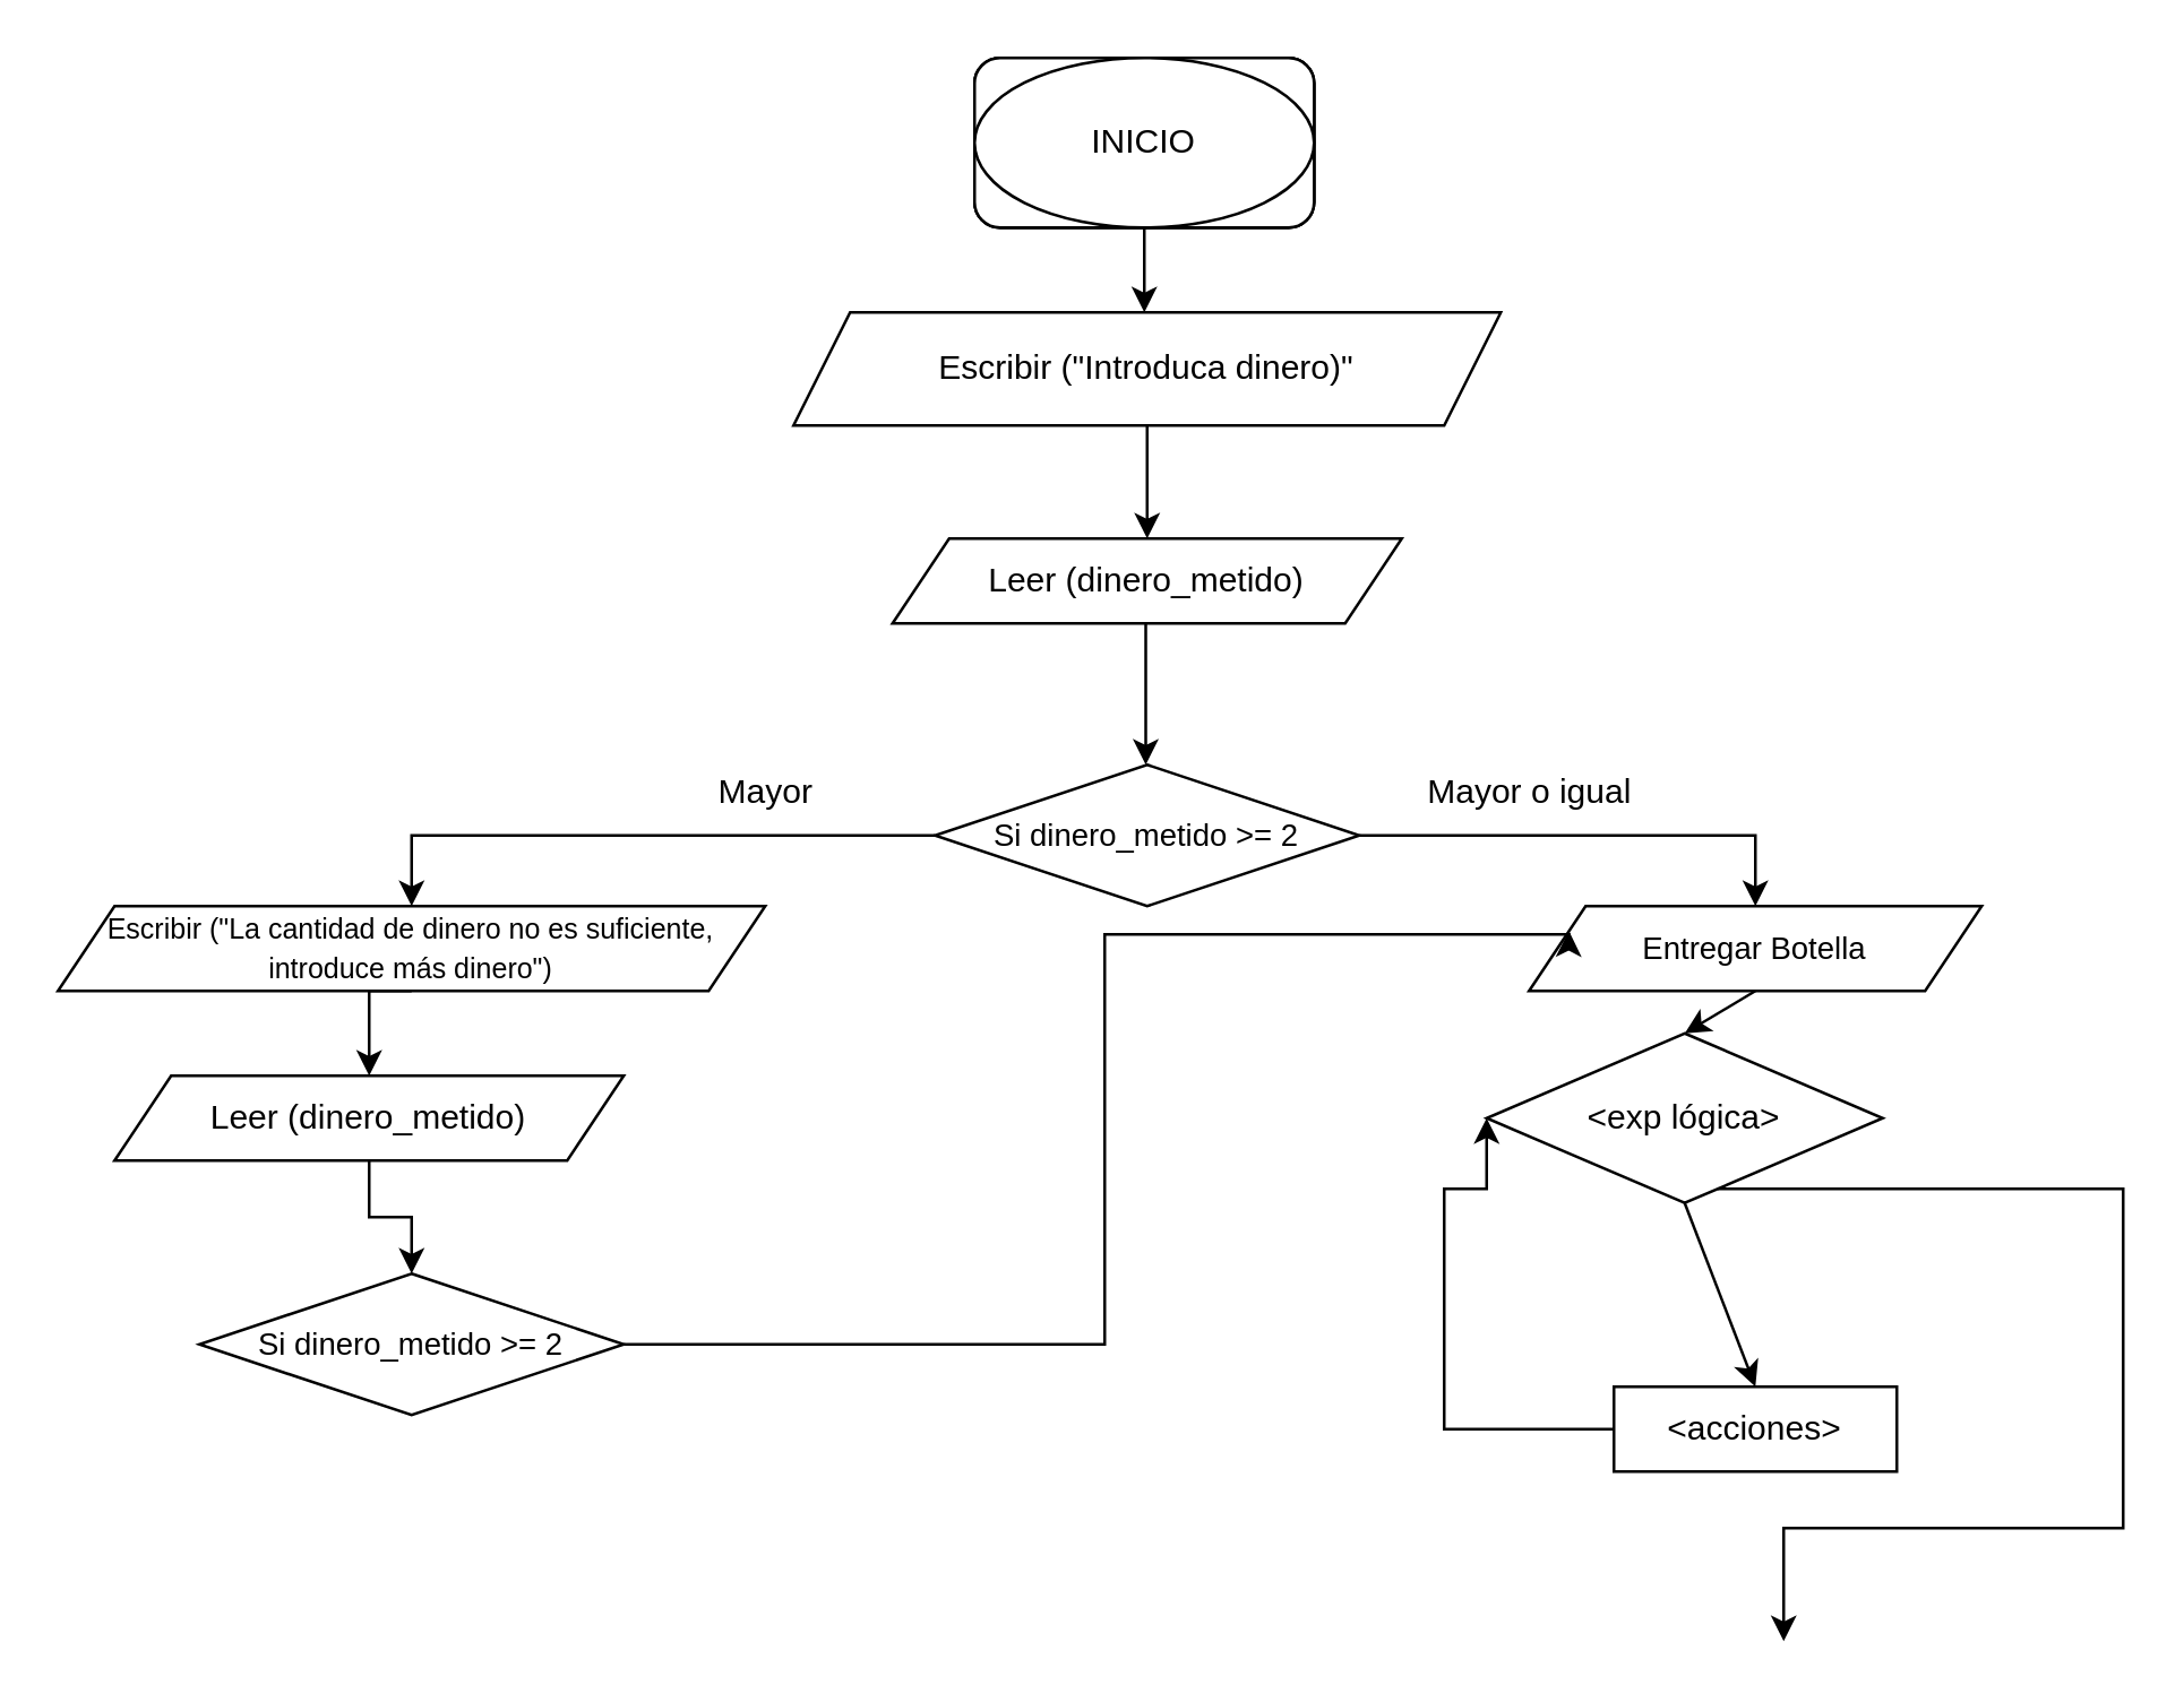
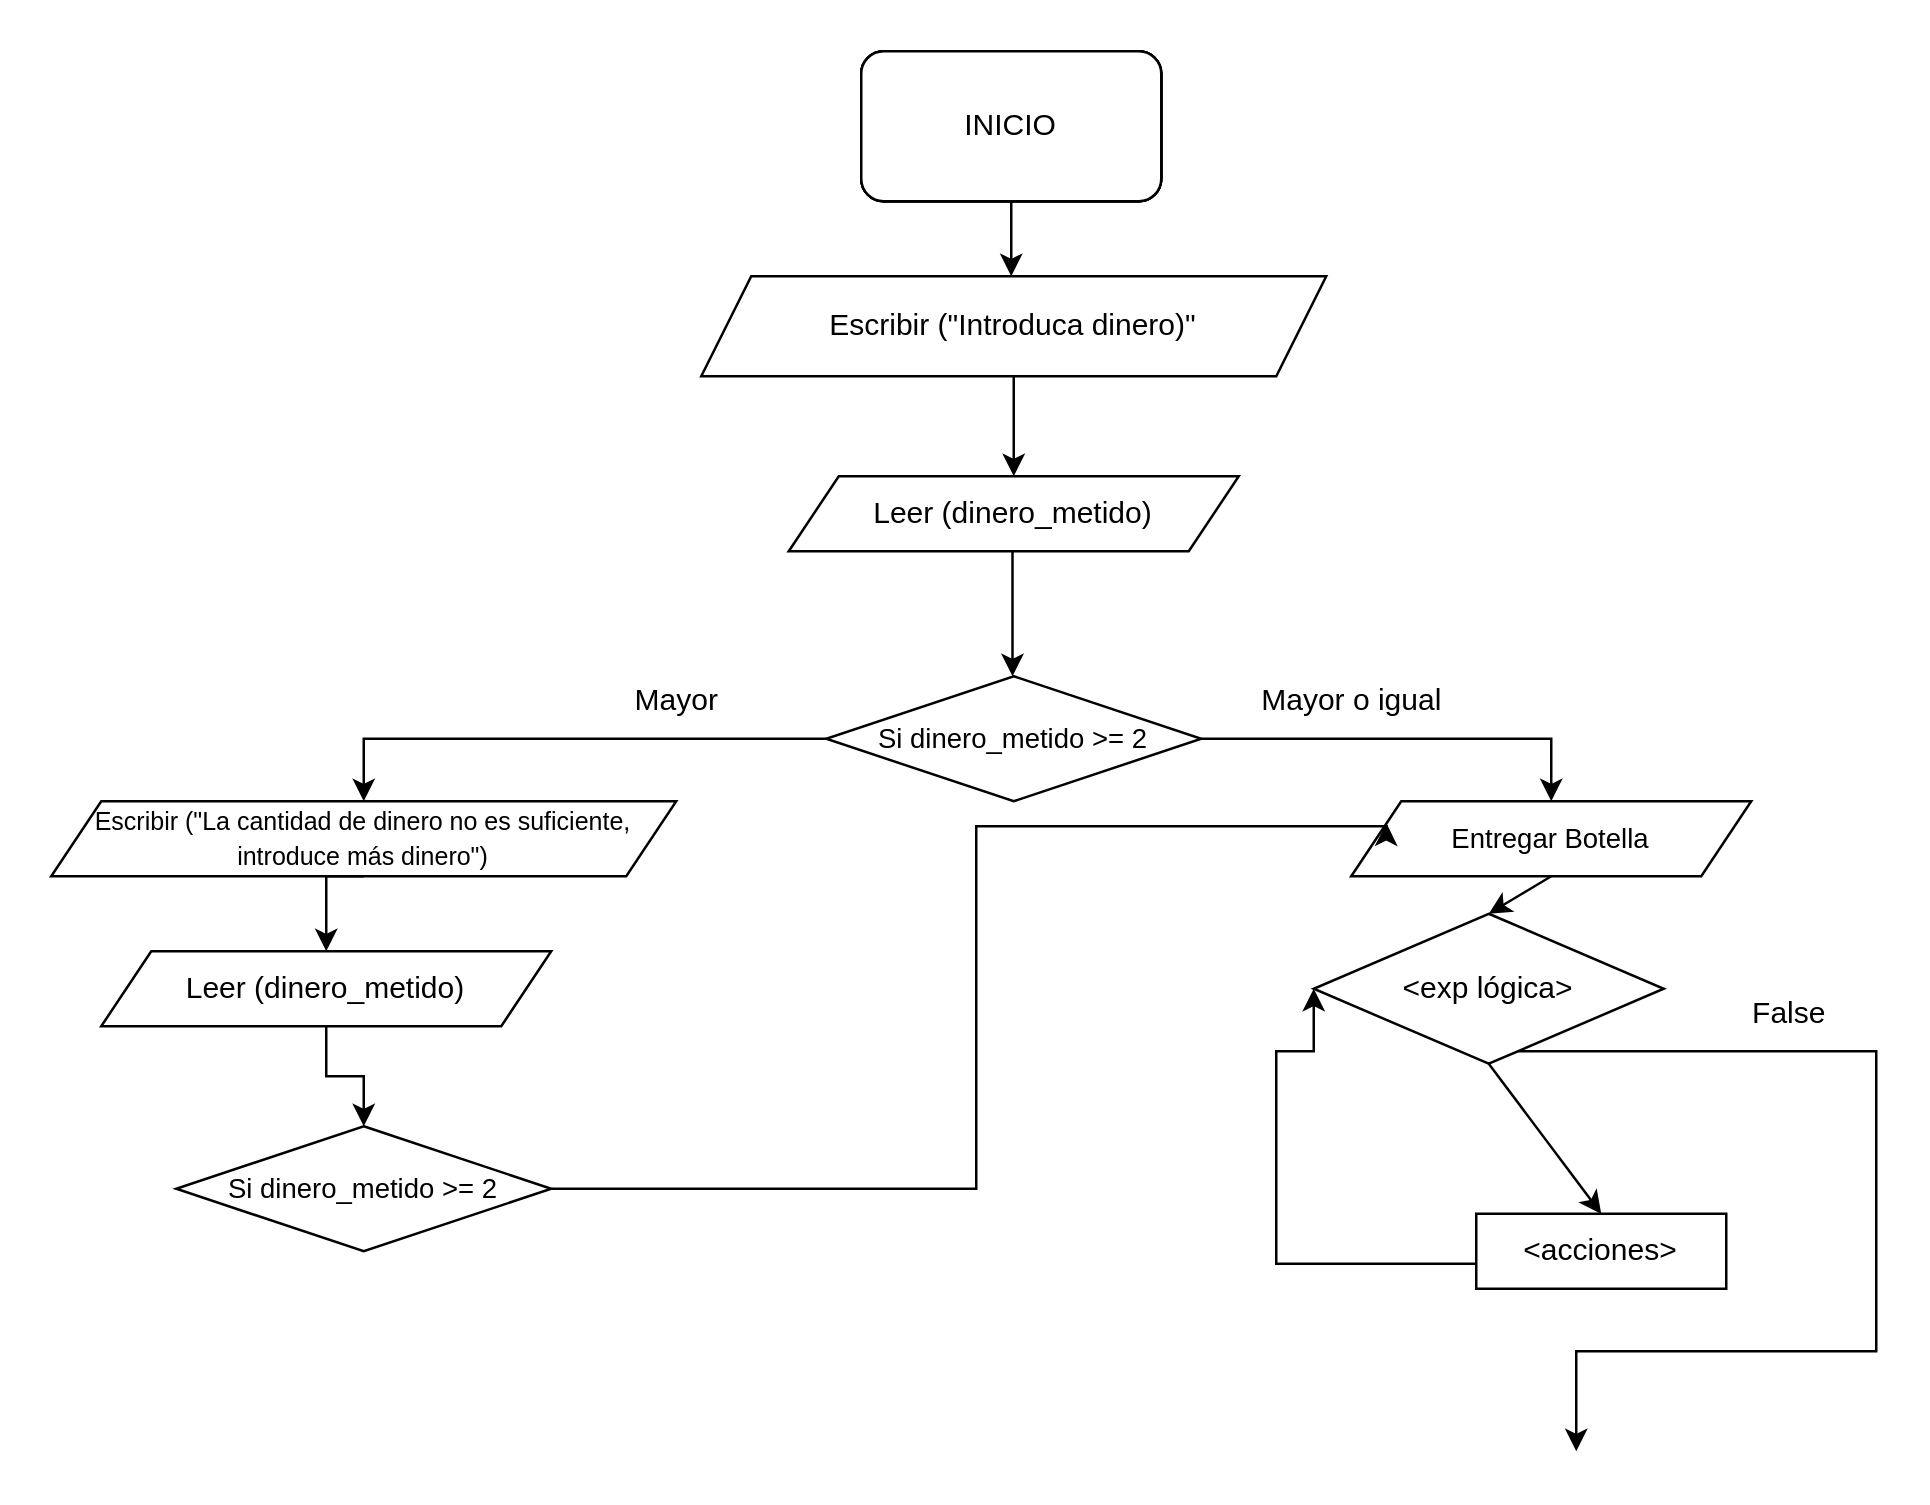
  <mxCell id="0" />
  <mxCell id="1" parent="0" />
  <mxCell id="2" value="" style="rounded=1;whiteSpace=wrap;html=1;" vertex="1" parent="1"><mxGeometry x="344" y="20" width="120" height="60" as="geometry" /></mxCell>
  <mxCell id="3" value="" style="rounded=1;whiteSpace=wrap;html=1;" vertex="1" parent="1"><mxGeometry x="344" y="20" width="120" height="60" as="geometry" /></mxCell>
  <mxCell id="4" value="" style="rounded=1;whiteSpace=wrap;html=1;" vertex="1" parent="1"><mxGeometry x="344" y="20" width="120" height="60" as="geometry" /></mxCell>
- <mxCell id="5" value="INICIO" style="ellipse;whiteSpace=wrap;html=1;" vertex="1" parent="1"><mxGeometry x="344" y="20" width="120" height="60" as="geometry" /></mxCell>
+ <mxCell id="5" value="INICIO" style="rounded=1;whiteSpace=wrap;html=1;" vertex="1" parent="1"><mxGeometry x="344" y="20" width="120" height="60" as="geometry" /></mxCell>
  <mxCell id="6" value="" style="endArrow=classic;html=1;rounded=0;exitX=0.5;exitY=1;exitDx=0;exitDy=0;" edge="1" source="5" parent="1"><mxGeometry width="50" height="50" relative="1" as="geometry"><mxPoint x="614" y="260" as="sourcePoint" /><mxPoint x="404" y="110" as="targetPoint" /></mxGeometry></mxCell>
  <mxCell id="7" style="edgeStyle=orthogonalEdgeStyle;rounded=0;orthogonalLoop=1;jettySize=auto;html=1;entryX=0.5;entryY=0;entryDx=0;entryDy=0;" edge="1" parent="1" source="8" target="9"><mxGeometry relative="1" as="geometry" /></mxCell>
  <mxCell id="8" value="Escribir (&quot;Introduca dinero)&quot;" style="shape=parallelogram;perimeter=parallelogramPerimeter;whiteSpace=wrap;html=1;fixedSize=1;" vertex="1" parent="1"><mxGeometry x="280" y="110" width="250" height="40" as="geometry" /></mxCell>
  <mxCell id="9" value="Leer (dinero_metido)" style="shape=parallelogram;perimeter=parallelogramPerimeter;whiteSpace=wrap;html=1;fixedSize=1;" vertex="1" parent="1"><mxGeometry x="315" y="190" width="180" height="30" as="geometry" /></mxCell>
  <mxCell id="10" value="" style="endArrow=classic;html=1;rounded=0;" edge="1" parent="1"><mxGeometry width="50" height="50" relative="1" as="geometry"><mxPoint x="404.5" y="220" as="sourcePoint" /><mxPoint x="404.5" y="270" as="targetPoint" /><Array as="points"><mxPoint x="404.5" y="270" /></Array></mxGeometry></mxCell>
  <mxCell id="11" style="edgeStyle=orthogonalEdgeStyle;rounded=0;orthogonalLoop=1;jettySize=auto;html=1;fontSize=11;entryX=0.5;entryY=0;entryDx=0;entryDy=0;" edge="1" parent="1" source="13" target="15"><mxGeometry relative="1" as="geometry"><mxPoint x="200" y="295" as="targetPoint" /></mxGeometry></mxCell>
  <mxCell id="12" style="edgeStyle=orthogonalEdgeStyle;rounded=0;orthogonalLoop=1;jettySize=auto;html=1;entryX=0.5;entryY=0;entryDx=0;entryDy=0;fontSize=11;" edge="1" parent="1" source="13" target="16"><mxGeometry relative="1" as="geometry" /></mxCell>
  <mxCell id="13" value="Si dinero_metido &amp;gt;= 2" style="rhombus;whiteSpace=wrap;html=1;fontSize=11;" vertex="1" parent="1"><mxGeometry x="330" y="270" width="150" height="50" as="geometry" /></mxCell>
  <mxCell id="14" style="edgeStyle=orthogonalEdgeStyle;rounded=0;orthogonalLoop=1;jettySize=auto;html=1;exitX=0.5;exitY=1;exitDx=0;exitDy=0;entryX=0.5;entryY=0;entryDx=0;entryDy=0;fontSize=12;" edge="1" parent="1" source="15" target="27"><mxGeometry relative="1" as="geometry" /></mxCell>
  <mxCell id="15" value="&lt;font size=&quot;1&quot;&gt;Escribir (&quot;La cantidad de dinero no es suficiente, introduce más dinero&quot;)&lt;/font&gt;" style="shape=parallelogram;perimeter=parallelogramPerimeter;whiteSpace=wrap;html=1;fixedSize=1;fontSize=11;" vertex="1" parent="1"><mxGeometry x="20" y="320" width="250" height="30" as="geometry" /></mxCell>
  <mxCell id="16" value="Entregar Botella" style="shape=parallelogram;perimeter=parallelogramPerimeter;whiteSpace=wrap;html=1;fixedSize=1;fontSize=11;" vertex="1" parent="1"><mxGeometry x="540" y="320" width="160" height="30" as="geometry" /></mxCell>
  <mxCell id="17" style="edgeStyle=orthogonalEdgeStyle;rounded=0;orthogonalLoop=1;jettySize=auto;html=1;fontSize=12;" edge="1" source="18" parent="1"><mxGeometry relative="1" as="geometry"><mxPoint x="630" y="580" as="targetPoint" /><Array as="points"><mxPoint x="750" y="420" /><mxPoint x="750" y="540" /><mxPoint x="630" y="540" /></Array></mxGeometry></mxCell>
  <mxCell id="18" value="&amp;lt;exp lógica&amp;gt;" style="rhombus;whiteSpace=wrap;html=1;fontSize=12;" vertex="1" parent="1"><mxGeometry x="525" y="365" width="140" height="60" as="geometry" /></mxCell>
  <mxCell id="19" value="" style="endArrow=classic;html=1;rounded=0;entryX=0.5;entryY=0;entryDx=0;entryDy=0;fontSize=12;" edge="1" target="18" parent="1"><mxGeometry width="50" height="50" relative="1" as="geometry"><mxPoint x="620" y="350" as="sourcePoint" /><mxPoint x="640" y="300" as="targetPoint" /></mxGeometry></mxCell>
  <mxCell id="20" style="edgeStyle=orthogonalEdgeStyle;rounded=0;orthogonalLoop=1;jettySize=auto;html=1;entryX=0;entryY=0.5;entryDx=0;entryDy=0;fontSize=12;" edge="1" source="21" target="18" parent="1"><mxGeometry relative="1" as="geometry"><mxPoint x="510" y="390" as="targetPoint" /><Array as="points"><mxPoint x="510" y="505" /><mxPoint x="510" y="420" /></Array></mxGeometry></mxCell>
- <mxCell id="21" value="&amp;lt;acciones&amp;gt;" style="rounded=0;whiteSpace=wrap;html=1;fontSize=12;" vertex="1" parent="1"><mxGeometry x="570" y="490" width="100" height="30" as="geometry" /></mxCell>
+ <mxCell id="21" value="&amp;lt;acciones&amp;gt;" style="rounded=0;whiteSpace=wrap;html=1;fontSize=12;" vertex="1" parent="1"><mxGeometry x="590" y="485" width="100" height="30" as="geometry" /></mxCell>
  <mxCell id="22" value="" style="endArrow=classic;html=1;rounded=0;entryX=0.5;entryY=0;entryDx=0;entryDy=0;exitX=0.5;exitY=1;exitDx=0;exitDy=0;fontSize=12;" edge="1" source="18" target="21" parent="1"><mxGeometry width="50" height="50" relative="1" as="geometry"><mxPoint x="490" y="470" as="sourcePoint" /><mxPoint x="540" y="420" as="targetPoint" /></mxGeometry></mxCell>
+ <mxCell id="23" value="False" style="text;html=1;align=center;verticalAlign=middle;resizable=0;points=[];autosize=1;strokeColor=none;fillColor=none;fontSize=12;" vertex="1" parent="1"><mxGeometry x="690" y="390" width="50" height="30" as="geometry" /></mxCell>
  <mxCell id="24" value="Mayor" style="text;html=1;align=center;verticalAlign=middle;resizable=0;points=[];autosize=1;strokeColor=none;fillColor=none;fontSize=12;" vertex="1" parent="1"><mxGeometry x="240" y="265" width="60" height="30" as="geometry" /></mxCell>
  <mxCell id="25" value="Mayor o igual&lt;br&gt;" style="text;html=1;align=center;verticalAlign=middle;resizable=0;points=[];autosize=1;strokeColor=none;fillColor=none;fontSize=12;" vertex="1" parent="1"><mxGeometry x="490" y="265" width="100" height="30" as="geometry" /></mxCell>
  <mxCell id="26" style="edgeStyle=orthogonalEdgeStyle;rounded=0;orthogonalLoop=1;jettySize=auto;html=1;exitX=0.5;exitY=1;exitDx=0;exitDy=0;entryX=0.5;entryY=0;entryDx=0;entryDy=0;fontSize=12;" edge="1" parent="1" source="27" target="29"><mxGeometry relative="1" as="geometry" /></mxCell>
  <mxCell id="27" value="Leer (dinero_metido)" style="shape=parallelogram;perimeter=parallelogramPerimeter;whiteSpace=wrap;html=1;fixedSize=1;" vertex="1" parent="1"><mxGeometry x="40" y="380" width="180" height="30" as="geometry" /></mxCell>
  <mxCell id="28" style="edgeStyle=orthogonalEdgeStyle;rounded=0;orthogonalLoop=1;jettySize=auto;html=1;exitX=1;exitY=0.5;exitDx=0;exitDy=0;fontSize=12;entryX=0;entryY=0.25;entryDx=0;entryDy=0;" edge="1" parent="1" source="29" target="16"><mxGeometry relative="1" as="geometry"><mxPoint x="430" y="330" as="targetPoint" /><Array as="points"><mxPoint x="390" y="475" /><mxPoint x="390" y="330" /><mxPoint x="554" y="330" /></Array></mxGeometry></mxCell>
  <mxCell id="29" value="Si dinero_metido &amp;gt;= 2" style="rhombus;whiteSpace=wrap;html=1;fontSize=11;" vertex="1" parent="1"><mxGeometry x="70" y="450" width="150" height="50" as="geometry" /></mxCell>
